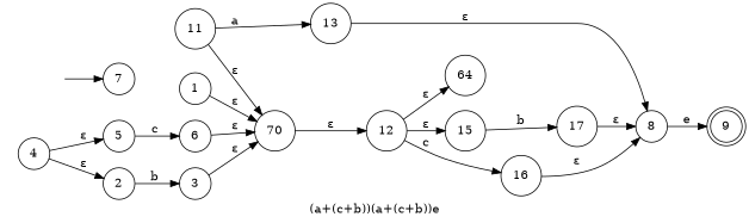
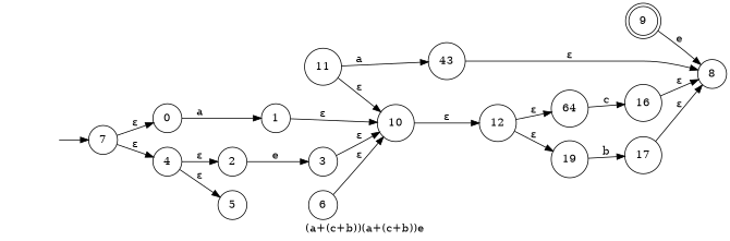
  digraph {
    label="(a+(c+b))(a+(c+b))e"
    rankdir=LR
    node [shape=circle]
    9 [shape=doublecircle]
    __I__ [style=invis width=0]
    7
+   0
    4
    1
    5
    2
-   10 [label=70]
+   10
    6
    3
    12
    11
-   13
+   13 [label=43]
    n15 [label=64]
-   15
+   15 [label=19]
    8
    16
    17
    __I__ -> 7
+   7 -> 0 [label="ε"]
+   7 -> 4 [label="ε"]
+   0 -> 1 [label=a]
    4 -> 5 [label="ε"]
    4 -> 2 [label="ε"]
    1 -> 10 [label="ε"]
-   5 -> 6 [label=c]
-   2 -> 3 [label=b]
+   2 -> 3 [label=e]
    10 -> 12 [label="ε"]
    6 -> 10 [label="ε"]
    3 -> 10 [label="ε"]
    12 -> n15 [label="ε"]
    12 -> 15 [label="ε"]
    11 -> 10 [label="ε"]
    11 -> 13 [label=a]
    13 -> 8 [label="ε"]
-   12 -> 16 [label=c]
+   n15 -> 16 [label=c]
    15 -> 17 [label=b]
-   8 -> 9 [label=e]
+   9 -> 8 [label=e]
    16 -> 8 [label="ε"]
    17 -> 8 [label="ε"]
  }
